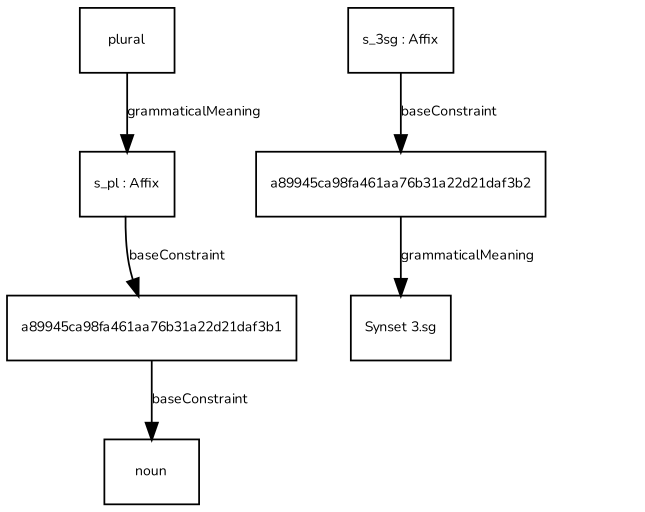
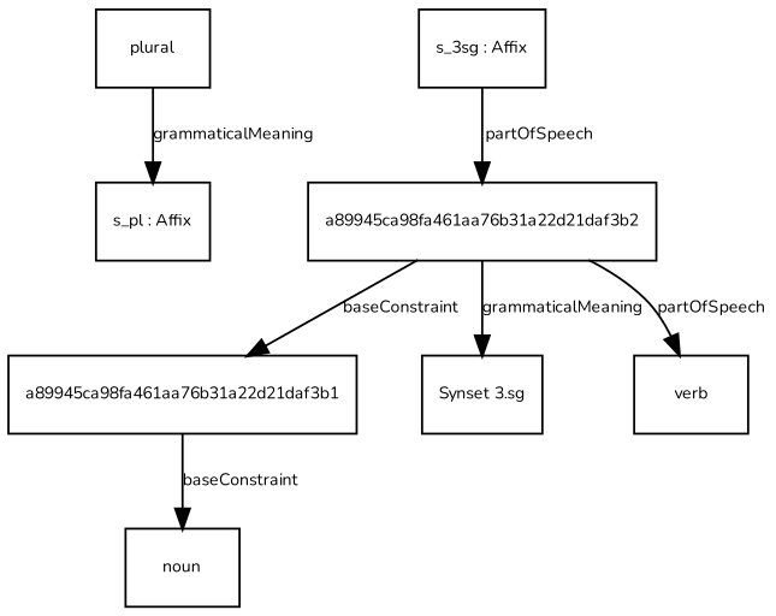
  digraph {
    fontname=Nunito
    fontsize=8
    node [fontname=Nunito fontsize=8 shape=record]
    edge [fontname=Nunito fontsize=8]
    n1 [label="{plural}"]
    n2 [label="{s_pl : Affix}"]
    n3 [label="{a89945ca98fa461aa76b31a22d21daf3b1}"]
    n4 [label="{noun}"]
    n5 [label="{Synset 3.sg}"]
    n6 [label="{s_3sg : Affix}"]
    n7 [label="{a89945ca98fa461aa76b31a22d21daf3b2}"]
+   n8 [label="{verb}"]
    n1 -> n2 [label=grammaticalMeaning]
-   n2 -> n3 [label=baseConstraint]
+   n7 -> n3 [label=baseConstraint]
    n3 -> n4 [label=baseConstraint]
-   n6 -> n7 [label=baseConstraint]
+   n6 -> n7 [label=partOfSpeech]
    n7 -> n5 [label=grammaticalMeaning]
+   n7 -> n8 [label=partOfSpeech]
  }
